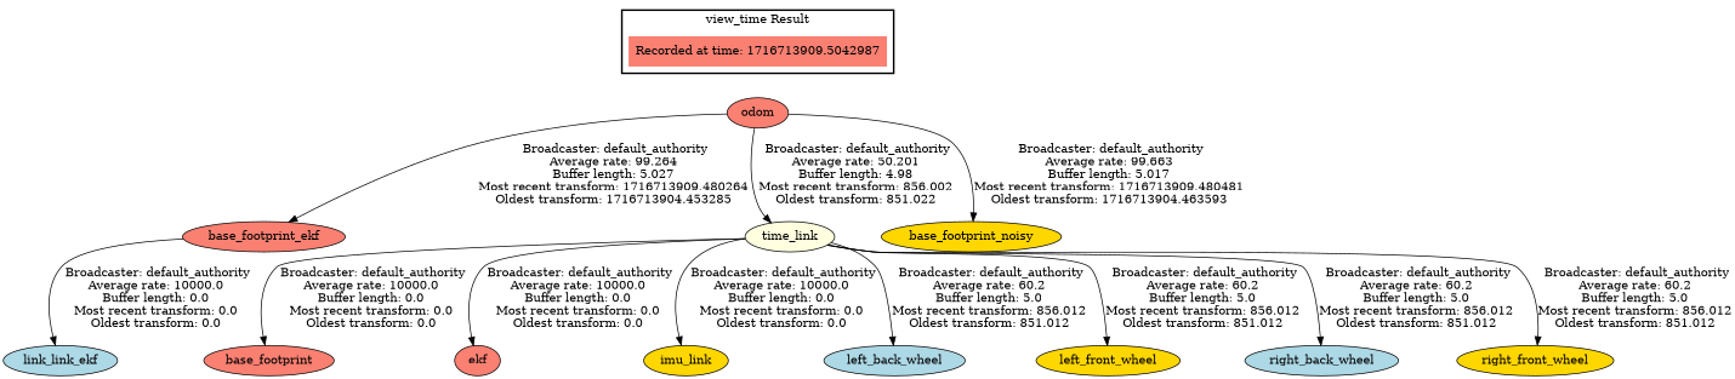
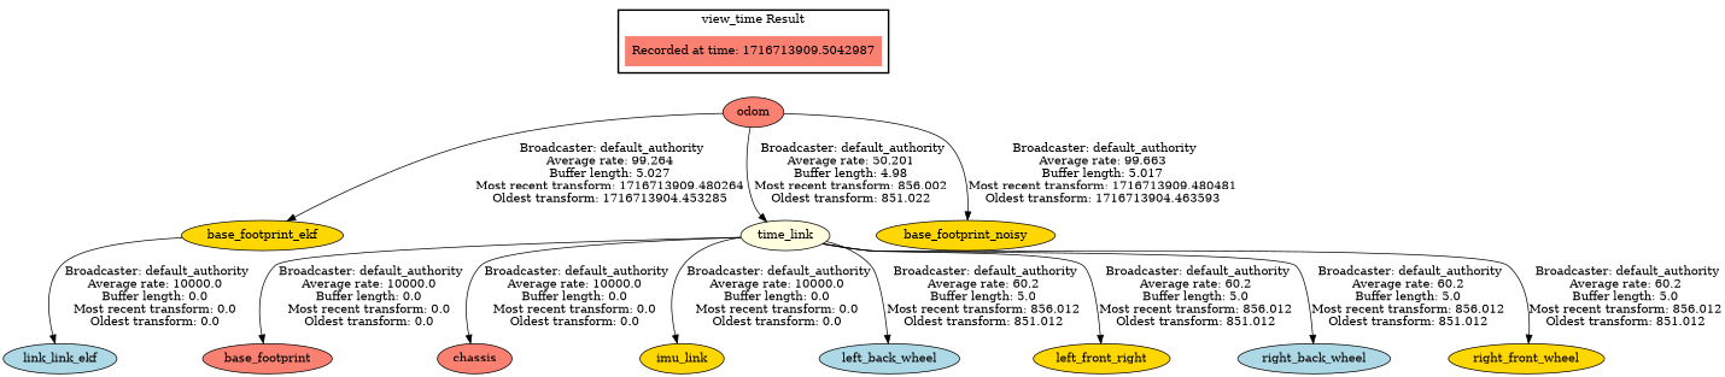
  digraph {
    node [fillcolor=gold style=filled]
    "Recorded at time: 1716713909.5042987" [fillcolor=salmon shape=plaintext]
    odom [fillcolor=salmon]
-   base_footprint_ekf [fillcolor=salmon]
+   base_footprint_ekf
    n4 [fillcolor=lightyellow label=time_link]
    base_footprint_noisy
    n6 [fillcolor=lightblue label=link_link_ekf]
    base_footprint [fillcolor=salmon]
-   chassis [fillcolor=salmon label=ekf]
+   chassis [fillcolor=salmon]
    imu_link
    left_back_wheel [fillcolor=lightblue]
-   left_front_wheel
+   left_front_wheel [label=left_front_right]
    right_back_wheel [fillcolor=lightblue]
    right_front_wheel
    subgraph cluster_1 {
      color=black
      label="view_time Result"
      style=bold
      "Recorded at time: 1716713909.5042987"
    }
    "Recorded at time: 1716713909.5042987" -> odom [style=invis]
    odom -> base_footprint_ekf [label=" Broadcaster: default_authority\nAverage rate: 99.264\nBuffer length: 5.027\nMost recent transform: 1716713909.480264\nOldest transform: 1716713904.453285\n"]
    odom -> n4 [label=" Broadcaster: default_authority\nAverage rate: 50.201\nBuffer length: 4.98\nMost recent transform: 856.002\nOldest transform: 851.022\n"]
    odom -> base_footprint_noisy [label=" Broadcaster: default_authority\nAverage rate: 99.663\nBuffer length: 5.017\nMost recent transform: 1716713909.480481\nOldest transform: 1716713904.463593\n"]
    base_footprint_ekf -> n6 [label=" Broadcaster: default_authority\nAverage rate: 10000.0\nBuffer length: 0.0\nMost recent transform: 0.0\nOldest transform: 0.0\n"]
    n4 -> base_footprint [label=" Broadcaster: default_authority\nAverage rate: 10000.0\nBuffer length: 0.0\nMost recent transform: 0.0\nOldest transform: 0.0\n"]
    n4 -> chassis [label=" Broadcaster: default_authority\nAverage rate: 10000.0\nBuffer length: 0.0\nMost recent transform: 0.0\nOldest transform: 0.0\n"]
    n4 -> imu_link [label=" Broadcaster: default_authority\nAverage rate: 10000.0\nBuffer length: 0.0\nMost recent transform: 0.0\nOldest transform: 0.0\n"]
    n4 -> left_back_wheel [label=" Broadcaster: default_authority\nAverage rate: 60.2\nBuffer length: 5.0\nMost recent transform: 856.012\nOldest transform: 851.012\n"]
    n4 -> left_front_wheel [label=" Broadcaster: default_authority\nAverage rate: 60.2\nBuffer length: 5.0\nMost recent transform: 856.012\nOldest transform: 851.012\n"]
    n4 -> right_back_wheel [label=" Broadcaster: default_authority\nAverage rate: 60.2\nBuffer length: 5.0\nMost recent transform: 856.012\nOldest transform: 851.012\n"]
    n4 -> right_front_wheel [label=" Broadcaster: default_authority\nAverage rate: 60.2\nBuffer length: 5.0\nMost recent transform: 856.012\nOldest transform: 851.012\n"]
  }
